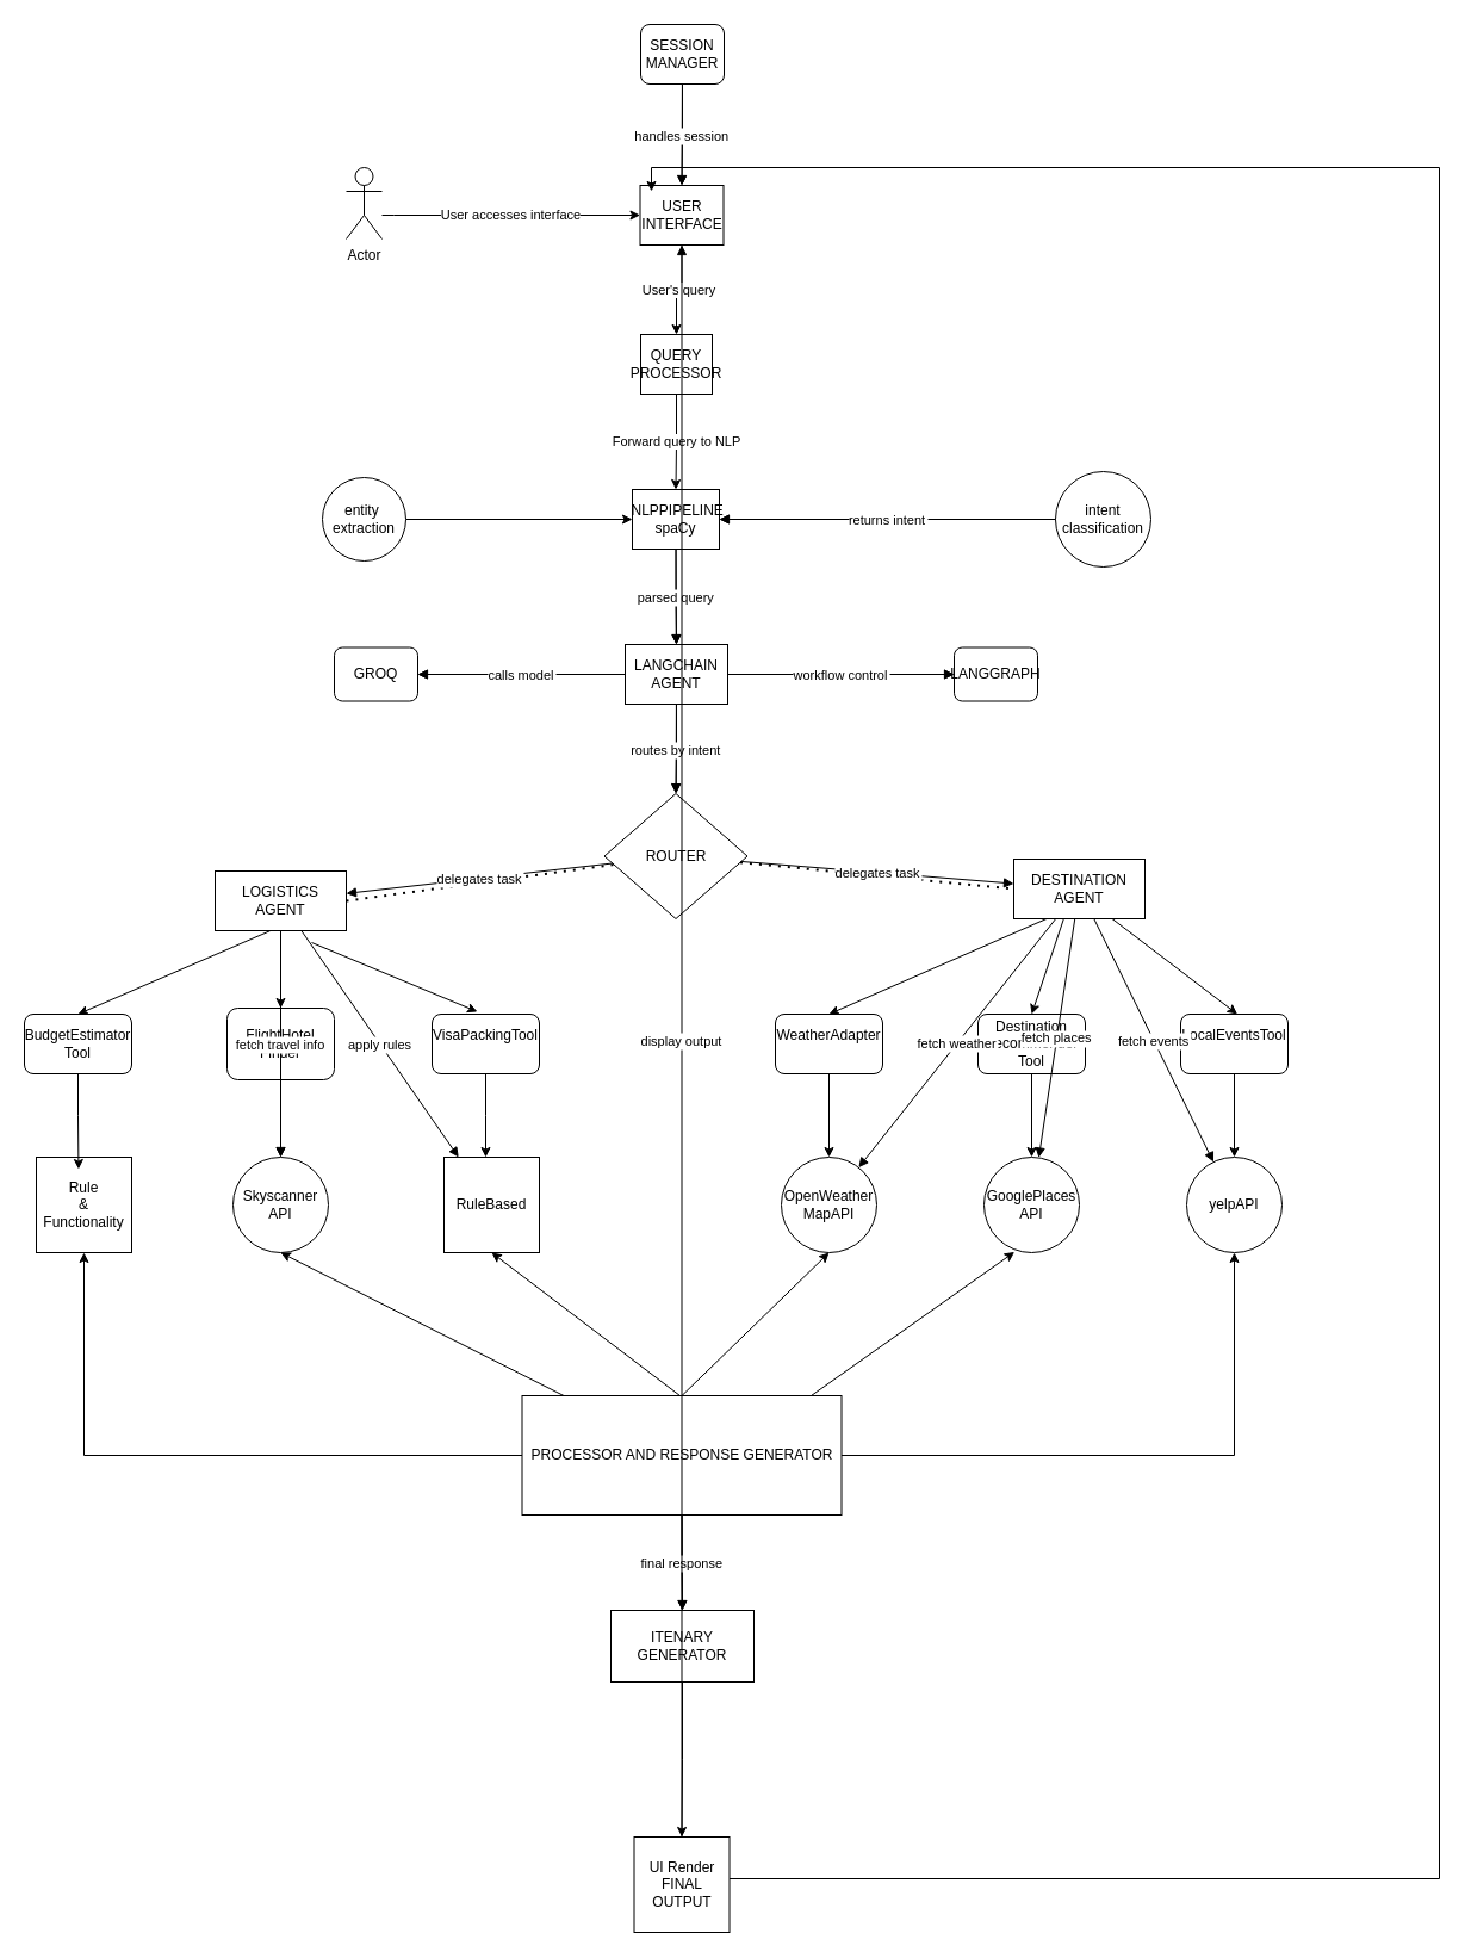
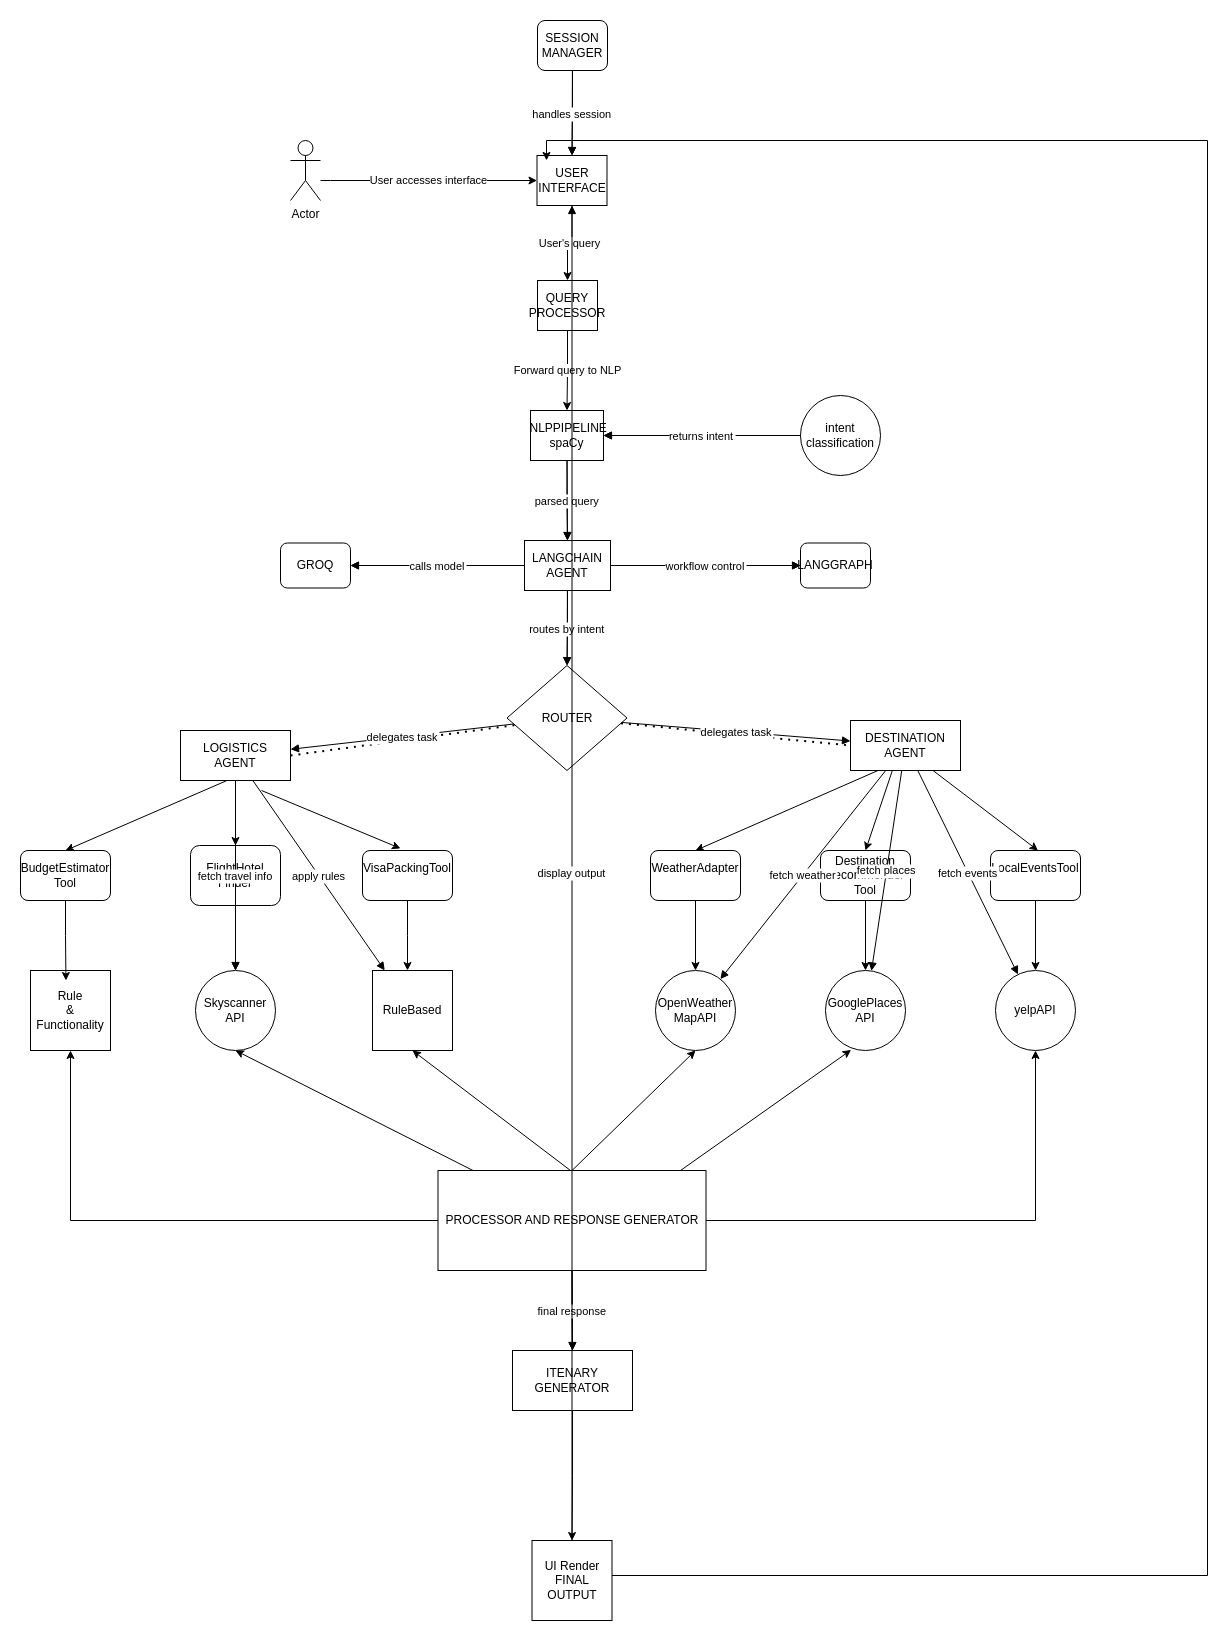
  <mxCell id="0" />
  <mxCell id="1" parent="0" />
  <mxCell id="2" value="User accesses interface" style="edgeStyle=orthogonalEdgeStyle;rounded=0;orthogonalLoop=1;jettySize=auto;html=1;entryX=0;entryY=0.5;entryDx=0;entryDy=0;" edge="1" parent="1" target="4"><mxGeometry relative="1" as="geometry"><mxPoint x="540" y="180" as="targetPoint" /><mxPoint x="320" y="180" as="sourcePoint" /><Array as="points"><mxPoint x="330" y="180" /><mxPoint x="330" y="180" /></Array></mxGeometry></mxCell>
  <mxCell id="3" value="User's query" style="edgeStyle=orthogonalEdgeStyle;rounded=0;orthogonalLoop=1;jettySize=auto;html=1;" edge="1" parent="1" source="4" target="6"><mxGeometry relative="1" as="geometry" /></mxCell>
  <mxCell id="4" value="USER INTERFACE" style="rounded=0;whiteSpace=wrap;html=1;" vertex="1" parent="1"><mxGeometry x="536.5" y="155" width="70" height="50" as="geometry" /></mxCell>
  <mxCell id="5" value="Forward query to NLP" style="edgeStyle=orthogonalEdgeStyle;rounded=0;orthogonalLoop=1;jettySize=auto;html=1;exitX=0.5;exitY=1;exitDx=0;exitDy=0;" edge="1" parent="1" source="6" target="8"><mxGeometry relative="1" as="geometry"><mxPoint x="580" y="430" as="targetPoint" /></mxGeometry></mxCell>
  <mxCell id="6" value="QUERY PROCESSOR" style="rounded=0;whiteSpace=wrap;html=1;" vertex="1" parent="1"><mxGeometry x="537" y="280" width="60" height="50" as="geometry" /></mxCell>
  <mxCell id="7" value="" style="edgeStyle=orthogonalEdgeStyle;rounded=0;orthogonalLoop=1;jettySize=auto;html=1;" edge="1" parent="1" source="8" target="14"><mxGeometry relative="1" as="geometry" /></mxCell>
  <mxCell id="8" value="&amp;nbsp;NLPPIPELINE&lt;br&gt;spaCy" style="rounded=0;whiteSpace=wrap;html=1;" vertex="1" parent="1"><mxGeometry x="530" y="410" width="73" height="50" as="geometry" /></mxCell>
  <mxCell id="9" style="edgeStyle=orthogonalEdgeStyle;rounded=0;orthogonalLoop=1;jettySize=auto;html=1;entryX=0.5;entryY=0;entryDx=0;entryDy=0;" edge="1" parent="1" source="10" target="4"><mxGeometry relative="1" as="geometry" /></mxCell>
  <mxCell id="10" value="SESSION&lt;br&gt;MANAGER" style="rounded=1;whiteSpace=wrap;html=1;" vertex="1" parent="1"><mxGeometry x="537" y="20" width="70" height="50" as="geometry" /></mxCell>
  <mxCell id="11" value="" style="edgeStyle=orthogonalEdgeStyle;rounded=0;orthogonalLoop=1;jettySize=auto;html=1;entryX=0;entryY=0.5;entryDx=0;entryDy=0;exitX=1;exitY=0.5;exitDx=0;exitDy=0;" edge="1" parent="1" source="14" target="20"><mxGeometry relative="1" as="geometry"><mxPoint x="626.06" y="564.94" as="sourcePoint" /><mxPoint x="730" y="564.74" as="targetPoint" /></mxGeometry></mxCell>
  <mxCell id="12" style="edgeStyle=orthogonalEdgeStyle;rounded=0;orthogonalLoop=1;jettySize=auto;html=1;exitX=0;exitY=0.5;exitDx=0;exitDy=0;" edge="1" parent="1" source="14" target="19"><mxGeometry relative="1" as="geometry"><mxPoint x="460" y="565.103" as="targetPoint" /></mxGeometry></mxCell>
  <mxCell id="13" style="edgeStyle=orthogonalEdgeStyle;rounded=0;orthogonalLoop=1;jettySize=auto;html=1;exitX=0.5;exitY=1;exitDx=0;exitDy=0;" edge="1" parent="1" source="14" target="21"><mxGeometry relative="1" as="geometry" /></mxCell>
  <mxCell id="14" value="LANGCHAIN AGENT" style="rounded=0;whiteSpace=wrap;html=1;" vertex="1" parent="1"><mxGeometry x="524" y="540" width="86" height="50" as="geometry" /></mxCell>
  <mxCell id="15" style="edgeStyle=orthogonalEdgeStyle;rounded=0;orthogonalLoop=1;jettySize=auto;html=1;exitX=0;exitY=0.5;exitDx=0;exitDy=0;entryX=1;entryY=0.5;entryDx=0;entryDy=0;" edge="1" parent="1" source="16" target="8"><mxGeometry relative="1" as="geometry" /></mxCell>
- <mxCell id="16" value="intent classification" style="ellipse;whiteSpace=wrap;html=1;rounded=0;" vertex="1" parent="1"><mxGeometry x="885" y="395" width="80" height="80" as="geometry" /></mxCell>
- <mxCell id="17" style="edgeStyle=orthogonalEdgeStyle;rounded=0;orthogonalLoop=1;jettySize=auto;html=1;entryX=0;entryY=0.5;entryDx=0;entryDy=0;" edge="1" parent="1" source="18" target="8"><mxGeometry relative="1" as="geometry" /></mxCell>
- <mxCell id="18" value="entity&amp;nbsp;&lt;div&gt;extraction&lt;/div&gt;" style="ellipse;whiteSpace=wrap;html=1;aspect=fixed;" vertex="1" parent="1"><mxGeometry x="270" y="400" width="70" height="70" as="geometry" /></mxCell>
+ <mxCell id="16" value="intent classification" style="ellipse;whiteSpace=wrap;html=1;rounded=0;" vertex="1" parent="1"><mxGeometry x="800" y="395" width="80" height="80" as="geometry" /></mxCell>
  <mxCell id="19" value="GROQ" style="rounded=1;whiteSpace=wrap;html=1;" vertex="1" parent="1"><mxGeometry x="280" y="542.5" width="70" height="45" as="geometry" /></mxCell>
  <mxCell id="20" value="LANGGRAPH" style="rounded=1;whiteSpace=wrap;html=1;" vertex="1" parent="1"><mxGeometry x="800" y="542.5" width="70" height="45" as="geometry" /></mxCell>
  <mxCell id="21" value="ROUTER" style="rhombus;whiteSpace=wrap;html=1;" vertex="1" parent="1"><mxGeometry x="506.5" y="665" width="120" height="105" as="geometry" /></mxCell>
  <mxCell id="22" value="" style="endArrow=none;dashed=1;html=1;dashPattern=1 3;strokeWidth=2;rounded=0;exitX=1;exitY=0.5;exitDx=0;exitDy=0;" edge="1" parent="1" source="25" target="21"><mxGeometry width="50" height="50" relative="1" as="geometry"><mxPoint x="450" y="790" as="sourcePoint" /><mxPoint x="490" y="750" as="targetPoint" /></mxGeometry></mxCell>
  <mxCell id="23" value="" style="endArrow=none;dashed=1;html=1;dashPattern=1 3;strokeWidth=2;rounded=0;entryX=0;entryY=0.5;entryDx=0;entryDy=0;" edge="1" parent="1" source="21" target="24"><mxGeometry width="50" height="50" relative="1" as="geometry"><mxPoint x="560" y="790" as="sourcePoint" /><mxPoint x="710" y="780" as="targetPoint" /></mxGeometry></mxCell>
  <mxCell id="24" value="DESTINATION&lt;br&gt;AGENT" style="rounded=0;whiteSpace=wrap;html=1;" vertex="1" parent="1"><mxGeometry x="850" y="720" width="110" height="50" as="geometry" /></mxCell>
  <mxCell id="25" value="LOGISTICS&lt;div&gt;AGENT&lt;/div&gt;" style="rounded=0;whiteSpace=wrap;html=1;" vertex="1" parent="1"><mxGeometry x="180" y="730" width="110" height="50" as="geometry" /></mxCell>
  <mxCell id="26" value="BudgetEstimator&lt;div&gt;Tool&lt;/div&gt;" style="rounded=1;whiteSpace=wrap;html=1;" vertex="1" parent="1"><mxGeometry x="20" y="850" width="90" height="50" as="geometry" /></mxCell>
  <mxCell id="27" style="edgeStyle=orthogonalEdgeStyle;rounded=0;orthogonalLoop=1;jettySize=auto;html=1;exitX=0.5;exitY=1;exitDx=0;exitDy=0;" edge="1" parent="1" source="28" target="56"><mxGeometry relative="1" as="geometry"><mxPoint x="235.429" y="980" as="targetPoint" /></mxGeometry></mxCell>
  <mxCell id="28" value="FlightHotel&lt;div&gt;Finder&lt;/div&gt;" style="rounded=1;whiteSpace=wrap;html=1;" vertex="1" parent="1"><mxGeometry x="190" y="845" width="90" height="60" as="geometry" /></mxCell>
  <mxCell id="29" style="edgeStyle=orthogonalEdgeStyle;rounded=0;orthogonalLoop=1;jettySize=auto;html=1;exitX=0.5;exitY=1;exitDx=0;exitDy=0;" edge="1" parent="1" source="30"><mxGeometry relative="1" as="geometry"><mxPoint x="406.997" y="970" as="targetPoint" /></mxGeometry></mxCell>
  <mxCell id="30" value="&#10;VisaPackingTool&#10;&#10;" style="rounded=1;whiteSpace=wrap;html=1;" vertex="1" parent="1"><mxGeometry x="362" y="850" width="90" height="50" as="geometry" /></mxCell>
  <mxCell id="31" style="edgeStyle=orthogonalEdgeStyle;rounded=0;orthogonalLoop=1;jettySize=auto;html=1;exitX=0.5;exitY=1;exitDx=0;exitDy=0;" edge="1" parent="1" source="32" target="52"><mxGeometry relative="1" as="geometry"><mxPoint x="695.429" y="980" as="targetPoint" /></mxGeometry></mxCell>
  <mxCell id="32" value="&#10;WeatherAdapter&#10;&#10;" style="rounded=1;whiteSpace=wrap;html=1;" vertex="1" parent="1"><mxGeometry x="650" y="850" width="90" height="50" as="geometry" /></mxCell>
  <mxCell id="33" style="edgeStyle=orthogonalEdgeStyle;rounded=0;orthogonalLoop=1;jettySize=auto;html=1;exitX=0.5;exitY=1;exitDx=0;exitDy=0;" edge="1" parent="1" source="35"><mxGeometry relative="1" as="geometry"><mxPoint x="860" y="890" as="targetPoint" /></mxGeometry></mxCell>
  <mxCell id="34" style="edgeStyle=orthogonalEdgeStyle;rounded=0;orthogonalLoop=1;jettySize=auto;html=1;exitX=0.5;exitY=1;exitDx=0;exitDy=0;entryX=0.5;entryY=0;entryDx=0;entryDy=0;" edge="1" parent="1" source="35" target="51"><mxGeometry relative="1" as="geometry" /></mxCell>
  <mxCell id="35" value="Destination&lt;div&gt;Recommender&lt;/div&gt;&lt;div&gt;Tool&lt;/div&gt;" style="rounded=1;whiteSpace=wrap;html=1;" vertex="1" parent="1"><mxGeometry x="820" y="850" width="90" height="50" as="geometry" /></mxCell>
  <mxCell id="36" style="edgeStyle=orthogonalEdgeStyle;rounded=0;orthogonalLoop=1;jettySize=auto;html=1;exitX=0.5;exitY=1;exitDx=0;exitDy=0;" edge="1" parent="1" source="37" target="50"><mxGeometry relative="1" as="geometry"><mxPoint x="1035.429" y="960" as="targetPoint" /></mxGeometry></mxCell>
  <mxCell id="37" value="&#10;LocalEventsTool&#10;&#10;" style="rounded=1;whiteSpace=wrap;html=1;" vertex="1" parent="1"><mxGeometry x="990" y="850" width="90" height="50" as="geometry" /></mxCell>
  <mxCell id="38" value="" style="endArrow=classic;html=1;rounded=0;entryX=0.5;entryY=0;entryDx=0;entryDy=0;exitX=0.419;exitY=1.004;exitDx=0;exitDy=0;exitPerimeter=0;" edge="1" parent="1" source="25" target="26"><mxGeometry width="50" height="50" relative="1" as="geometry"><mxPoint x="160" y="830" as="sourcePoint" /><mxPoint y="780" as="targetPoint" x="210" /></mxGeometry></mxCell>
  <mxCell id="39" value="" style="endArrow=classic;html=1;rounded=0;entryX=0.422;entryY=-0.041;entryDx=0;entryDy=0;exitX=0.419;exitY=1.004;exitDx=0;exitDy=0;exitPerimeter=0;entryPerimeter=0;" edge="1" parent="1" target="30"><mxGeometry width="50" height="50" relative="1" as="geometry"><mxPoint x="261" y="790" as="sourcePoint" /><mxPoint x="100" y="860" as="targetPoint" /></mxGeometry></mxCell>
  <mxCell id="40" value="" style="endArrow=classic;html=1;rounded=0;exitX=0.5;exitY=1;exitDx=0;exitDy=0;" edge="1" parent="1" source="25" target="28"><mxGeometry width="50" height="50" relative="1" as="geometry"><mxPoint y="810" as="sourcePoint" x="210" /><mxPoint x="260" y="760" as="targetPoint" /></mxGeometry></mxCell>
  <mxCell id="41" value="" style="endArrow=classic;html=1;rounded=0;exitX=0.75;exitY=1;exitDx=0;exitDy=0;" edge="1" parent="1" source="24"><mxGeometry width="50" height="50" relative="1" as="geometry"><mxPoint x="900" y="780" as="sourcePoint" /><mxPoint x="1037.5" y="850" as="targetPoint" /></mxGeometry></mxCell>
  <mxCell id="42" value="" style="endArrow=classic;html=1;rounded=0;exitX=0.25;exitY=1;exitDx=0;exitDy=0;entryX=0.5;entryY=0;entryDx=0;entryDy=0;" edge="1" parent="1" source="24" target="32"><mxGeometry width="50" height="50" relative="1" as="geometry"><mxPoint x="831" y="780" as="sourcePoint" /><mxPoint x="700" y="850" as="targetPoint" /></mxGeometry></mxCell>
  <mxCell id="43" value="" style="endArrow=classic;html=1;rounded=0;entryX=0.5;entryY=0;entryDx=0;entryDy=0;exitX=0.379;exitY=1.011;exitDx=0;exitDy=0;exitPerimeter=0;" edge="1" parent="1" source="24" target="35"><mxGeometry width="50" height="50" relative="1" as="geometry"><mxPoint x="871" y="770" as="sourcePoint" /><mxPoint x="710" y="840" as="targetPoint" /></mxGeometry></mxCell>
  <mxCell id="44" value="" style="edgeStyle=orthogonalEdgeStyle;rounded=0;orthogonalLoop=1;jettySize=auto;html=1;" edge="1" parent="1" source="47" target="49"><mxGeometry relative="1" as="geometry" /></mxCell>
  <mxCell id="45" style="edgeStyle=orthogonalEdgeStyle;rounded=0;orthogonalLoop=1;jettySize=auto;html=1;entryX=0.5;entryY=1;entryDx=0;entryDy=0;" edge="1" parent="1" source="47" target="54"><mxGeometry relative="1" as="geometry" /></mxCell>
  <mxCell id="46" style="edgeStyle=orthogonalEdgeStyle;rounded=0;orthogonalLoop=1;jettySize=auto;html=1;entryX=0.5;entryY=1;entryDx=0;entryDy=0;" edge="1" parent="1" source="47" target="50"><mxGeometry relative="1" as="geometry" /></mxCell>
  <mxCell id="47" value="PROCESSOR AND RESPONSE GENERATOR" style="rounded=0;whiteSpace=wrap;html=1;" vertex="1" parent="1"><mxGeometry x="437.5" width="268" height="100" as="geometry" y="1170" /></mxCell>
  <mxCell id="48" style="edgeStyle=orthogonalEdgeStyle;rounded=0;orthogonalLoop=1;jettySize=auto;html=1;" edge="1" parent="1" source="49" target="63"><mxGeometry relative="1" as="geometry"><mxPoint x="586" y="1490" as="targetPoint" /></mxGeometry></mxCell>
  <mxCell id="49" value="ITENARY GENERATOR" style="whiteSpace=wrap;html=1;rounded=0;" vertex="1" parent="1"><mxGeometry x="512" y="1350" width="120" height="60" as="geometry" /></mxCell>
  <mxCell id="50" value="yelpAPI" style="ellipse;whiteSpace=wrap;html=1;aspect=fixed;" vertex="1" parent="1"><mxGeometry x="994.999" y="970" width="80" height="80" as="geometry" /></mxCell>
  <mxCell id="51" value="GooglePlaces&lt;div&gt;API&lt;/div&gt;" style="ellipse;whiteSpace=wrap;html=1;aspect=fixed;" vertex="1" parent="1"><mxGeometry x="825" y="970" width="80" height="80" as="geometry" /></mxCell>
  <mxCell id="52" value="OpenWeather&lt;div&gt;MapAPI&lt;/div&gt;" style="ellipse;whiteSpace=wrap;html=1;aspect=fixed;" vertex="1" parent="1"><mxGeometry x="654.999" y="970" width="80" height="80" as="geometry" /></mxCell>
  <mxCell id="53" value="RuleBased" style="whiteSpace=wrap;html=1;aspect=fixed;" vertex="1" parent="1"><mxGeometry x="372" y="970" width="80" height="80" as="geometry" /></mxCell>
  <mxCell id="54" value="Rule&lt;div&gt;&amp;amp;&lt;br&gt;Functionality&lt;/div&gt;" style="whiteSpace=wrap;html=1;aspect=fixed;" vertex="1" parent="1"><mxGeometry x="30" y="970" width="80" height="80" as="geometry" /></mxCell>
  <mxCell id="55" style="edgeStyle=orthogonalEdgeStyle;rounded=0;orthogonalLoop=1;jettySize=auto;html=1;exitX=0.5;exitY=1;exitDx=0;exitDy=0;entryX=0.443;entryY=0.125;entryDx=0;entryDy=0;entryPerimeter=0;" edge="1" parent="1" source="26" target="54"><mxGeometry relative="1" as="geometry" /></mxCell>
  <mxCell id="56" value="Skyscanner&lt;div&gt;API&lt;/div&gt;" style="ellipse;whiteSpace=wrap;html=1;aspect=fixed;" vertex="1" parent="1"><mxGeometry x="194.999" y="970" width="80" height="80" as="geometry" /></mxCell>
  <mxCell id="57" value="" style="endArrow=classic;html=1;rounded=0;entryX=0.5;entryY=1;entryDx=0;entryDy=0;" edge="1" parent="1" source="47" target="56"><mxGeometry width="50" height="50" relative="1" as="geometry"><mxPoint x="620" as="sourcePoint" y="1170" /><mxPoint x="250" y="1060" as="targetPoint" /></mxGeometry></mxCell>
  <mxCell id="58" value="" style="endArrow=classic;html=1;rounded=0;entryX=0.5;entryY=1;entryDx=0;entryDy=0;" edge="1" parent="1" target="53"><mxGeometry width="50" height="50" relative="1" as="geometry"><mxPoint x="570" as="sourcePoint" y="1170" /><mxPoint x="670" y="1120" as="targetPoint" /></mxGeometry></mxCell>
  <mxCell id="59" value="" style="endArrow=classic;html=1;rounded=0;exitX=0.5;exitY=0;exitDx=0;exitDy=0;entryX=0.5;entryY=1;entryDx=0;entryDy=0;" edge="1" parent="1" source="47" target="52"><mxGeometry width="50" height="50" relative="1" as="geometry"><mxPoint x="620" as="sourcePoint" y="1170" /><mxPoint x="670" y="1120" as="targetPoint" /></mxGeometry></mxCell>
  <mxCell id="60" value="" style="endArrow=classic;html=1;rounded=0;entryX=0.32;entryY=0.993;entryDx=0;entryDy=0;entryPerimeter=0;" edge="1" parent="1" target="51"><mxGeometry width="50" height="50" relative="1" as="geometry"><mxPoint x="680" as="sourcePoint" y="1170" /><mxPoint x="670" y="1120" as="targetPoint" /></mxGeometry></mxCell>
  <mxCell id="61" value="Actor" style="shape=umlActor;verticalLabelPosition=bottom;verticalAlign=top;html=1;outlineConnect=0;" vertex="1" parent="1"><mxGeometry x="290" y="140" width="30" height="60" as="geometry" /></mxCell>
  <mxCell id="62" style="edgeStyle=orthogonalEdgeStyle;rounded=0;orthogonalLoop=1;jettySize=auto;html=1;entryX=0.75;entryY=0;entryDx=0;entryDy=0;" edge="1" parent="1"><mxGeometry relative="1" as="geometry"><mxPoint x="583" y="1575" as="sourcePoint" /><mxPoint x="546" y="159.96" as="targetPoint" /><Array as="points"><mxPoint x="1207" y="1575" /><mxPoint x="1207" y="140" /><mxPoint x="546" y="140" /></Array></mxGeometry></mxCell>
  <mxCell id="63" value="UI Render&lt;div&gt;FINAL&lt;/div&gt;&lt;div&gt;OUTPUT&lt;/div&gt;" style="whiteSpace=wrap;html=1;aspect=fixed;" vertex="1" parent="1"><mxGeometry x="531.5" y="1540" width="80" height="80" as="geometry" /></mxCell>
  <mxCell id="64" value="returns intent" style="endArrow=block;" edge="1" parent="1" source="16" target="8"><mxGeometry relative="1" as="geometry" /></mxCell>
  <mxCell id="65" value="parsed query" style="endArrow=block;" edge="1" parent="1" source="8" target="14"><mxGeometry relative="1" as="geometry" /></mxCell>
  <mxCell id="66" value="handles session" style="endArrow=block;" edge="1" parent="1" source="10" target="4"><mxGeometry relative="1" as="geometry" /></mxCell>
  <mxCell id="67" value="calls model" style="endArrow=block;" edge="1" parent="1" source="14" target="19"><mxGeometry relative="1" as="geometry" /></mxCell>
  <mxCell id="68" value="workflow control" style="endArrow=block;" edge="1" parent="1" source="14" target="20"><mxGeometry relative="1" as="geometry" /></mxCell>
  <mxCell id="69" value="routes by intent" style="endArrow=block;" edge="1" parent="1" source="14" target="21"><mxGeometry relative="1" as="geometry" /></mxCell>
  <mxCell id="70" value="delegates task" style="endArrow=block;" edge="1" parent="1" source="21" target="25"><mxGeometry relative="1" as="geometry" /></mxCell>
  <mxCell id="71" value="delegates task" style="endArrow=block;" edge="1" parent="1" source="21" target="24"><mxGeometry relative="1" as="geometry" /></mxCell>
  <mxCell id="72" value="final response" style="endArrow=block;" edge="1" parent="1" source="47" target="49"><mxGeometry relative="1" as="geometry" /></mxCell>
  <mxCell id="73" value="display output" style="endArrow=block;" edge="1" parent="1" source="63" target="4"><mxGeometry relative="1" as="geometry" /></mxCell>
  <mxCell id="74" value="fetch travel info" style="endArrow=block;" edge="1" parent="1" source="25" target="56"><mxGeometry relative="1" as="geometry" /></mxCell>
  <mxCell id="75" value="apply rules" style="endArrow=block;" edge="1" parent="1" source="25" target="53"><mxGeometry relative="1" as="geometry" /></mxCell>
  <mxCell id="76" value="fetch places" style="endArrow=block;" edge="1" parent="1" source="24" target="51"><mxGeometry relative="1" as="geometry" /></mxCell>
  <mxCell id="77" value="fetch weather" style="endArrow=block;" edge="1" parent="1" source="24" target="52"><mxGeometry relative="1" as="geometry" /></mxCell>
  <mxCell id="78" value="fetch events" style="endArrow=block;" edge="1" parent="1" source="24" target="50"><mxGeometry relative="1" as="geometry" /></mxCell>
